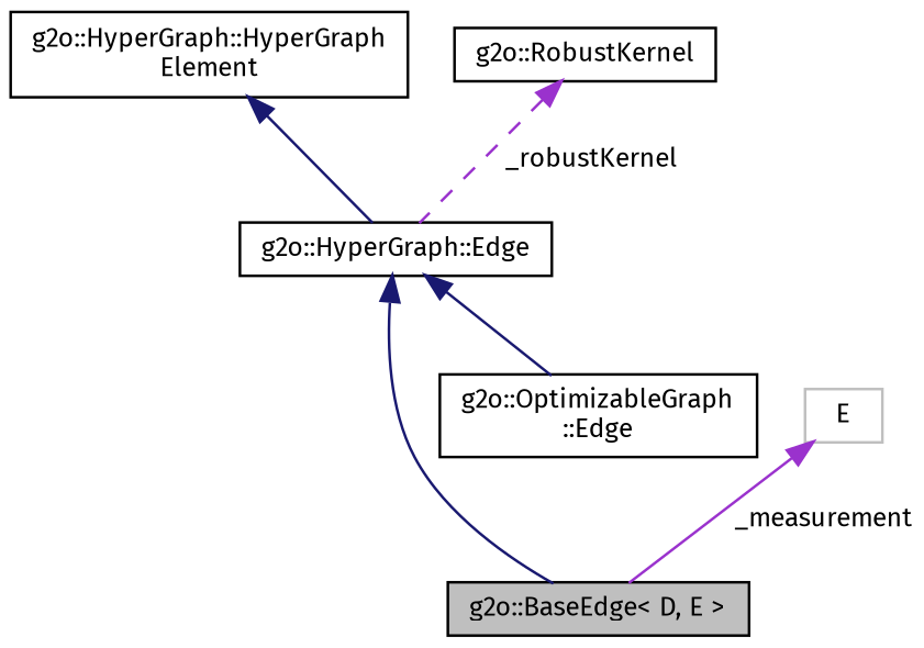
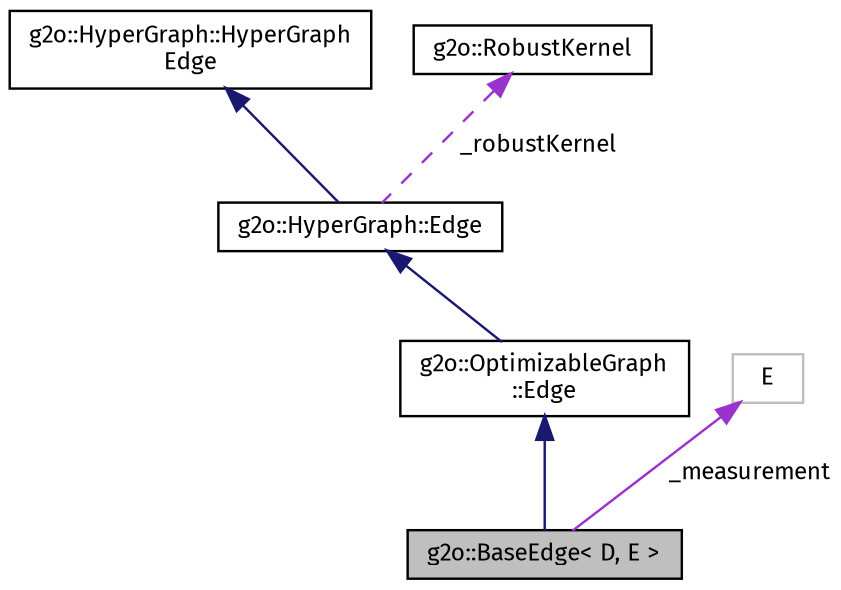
  digraph {
    fontname="Fira Sans"
    node [color=black fillcolor=white fontname="Fira Sans" fontsize=10 shape=record style=filled]
    edge [color=midnightblue dir=back fontname="Fira Sans" fontsize=10 labelfontname=Helvetica labelfontsize=10 style=solid]
    n1 [fillcolor=grey75 fontcolor=black height=0.2 label="g2o::BaseEdge\< D, E \>" width=0.4]
    n2 [height=0.2 label="g2o::OptimizableGraph\l::Edge" width=0.4]
    n3 [height=0.2 label="g2o::HyperGraph::Edge" width=0.4]
-   n4 [height=0.2 label="g2o::HyperGraph::HyperGraph\lElement" width=0.4]
+   n4 [height=0.2 label="g2o::HyperGraph::HyperGraph\lEdge" width=0.4]
    n5 [height=0.2 label="g2o::RobustKernel" width=0.4]
    n6 [color=grey75 height=0.2 label=E width=0.4]
-   n3 -> n1
+   n2 -> n1
    n3 -> n2
    n4 -> n3
    n5 -> n3 [color=darkorchid3 label=" _robustKernel" style=dashed]
    n6 -> n1 [color=darkorchid3 label=" _measurement"]
  }
